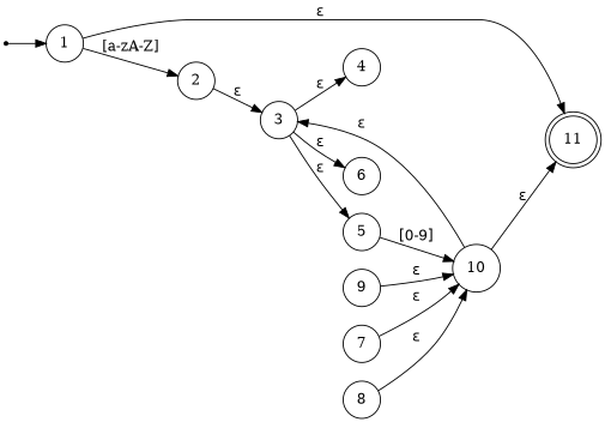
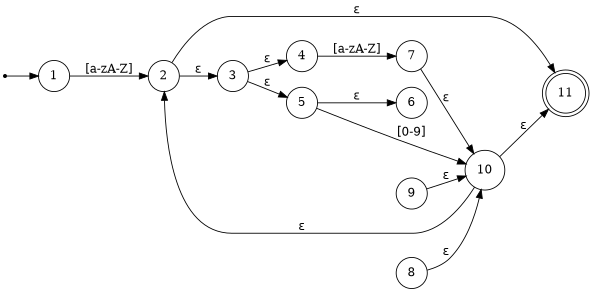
  digraph {
    rankdir=LR
    node [shape=circle]
    qi [shape=point]
    n2 [label=1]
    n3 [label=2]
    n4 [label=3]
    n5 [label=11 shape=doublecircle]
    n6 [label=4]
    n7 [label=5]
    n8 [label=6]
    n9 [label=7]
    n10 [label=10]
    n11 [label=8]
    n12 [label=9]
    qi -> n2
    n2 -> n3 [label="[a-zA-Z]"]
    n3 -> n4 [label="ε"]
-   n2 -> n5 [label="ε"]
+   n3 -> n5 [label="ε"]
    n4 -> n6 [label="ε"]
    n4 -> n7 [label="ε"]
-   n4 -> n8 [label="ε"]
+   n7 -> n8 [label="ε"]
+   n6 -> n9 [label="[a-zA-Z]"]
    n7 -> n10 [label="[0-9]"]
    n9 -> n10 [label="ε"]
-   n10 -> n4 [label="ε"]
+   n10 -> n3 [label="ε"]
    n10 -> n5 [label="ε"]
    n11 -> n10 [label="ε"]
    n12 -> n10 [label="ε"]
  }
